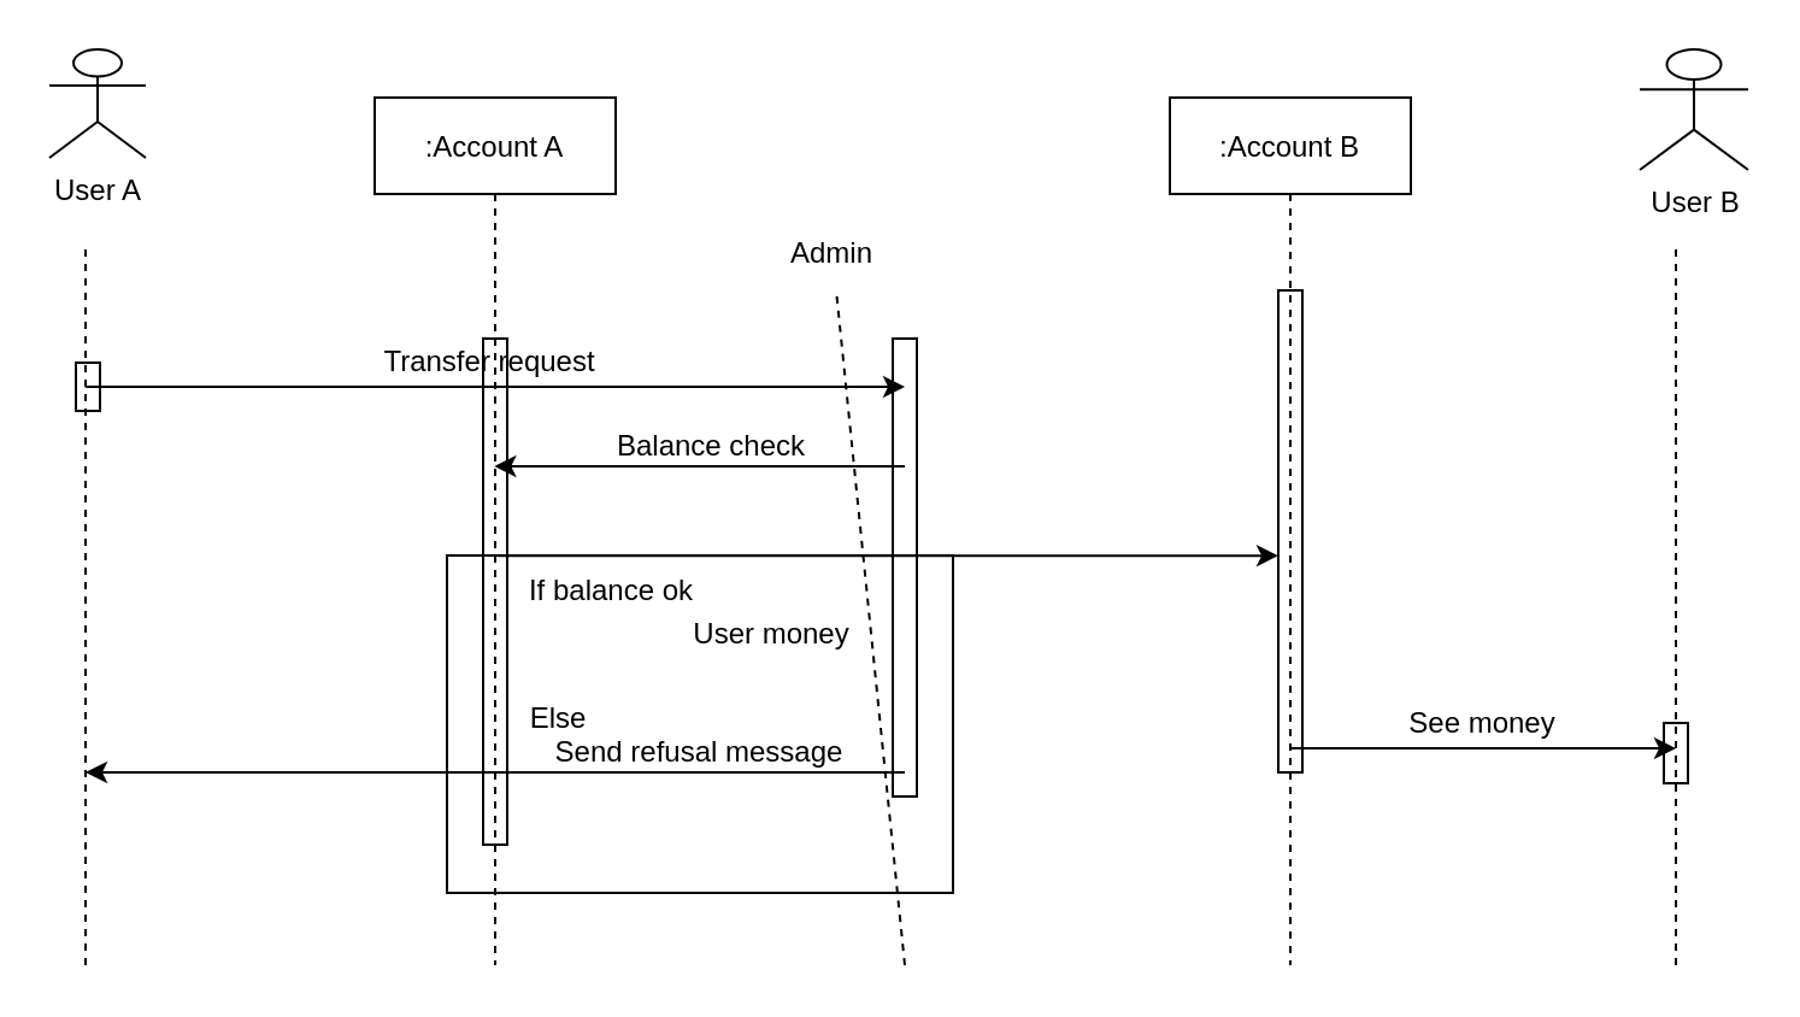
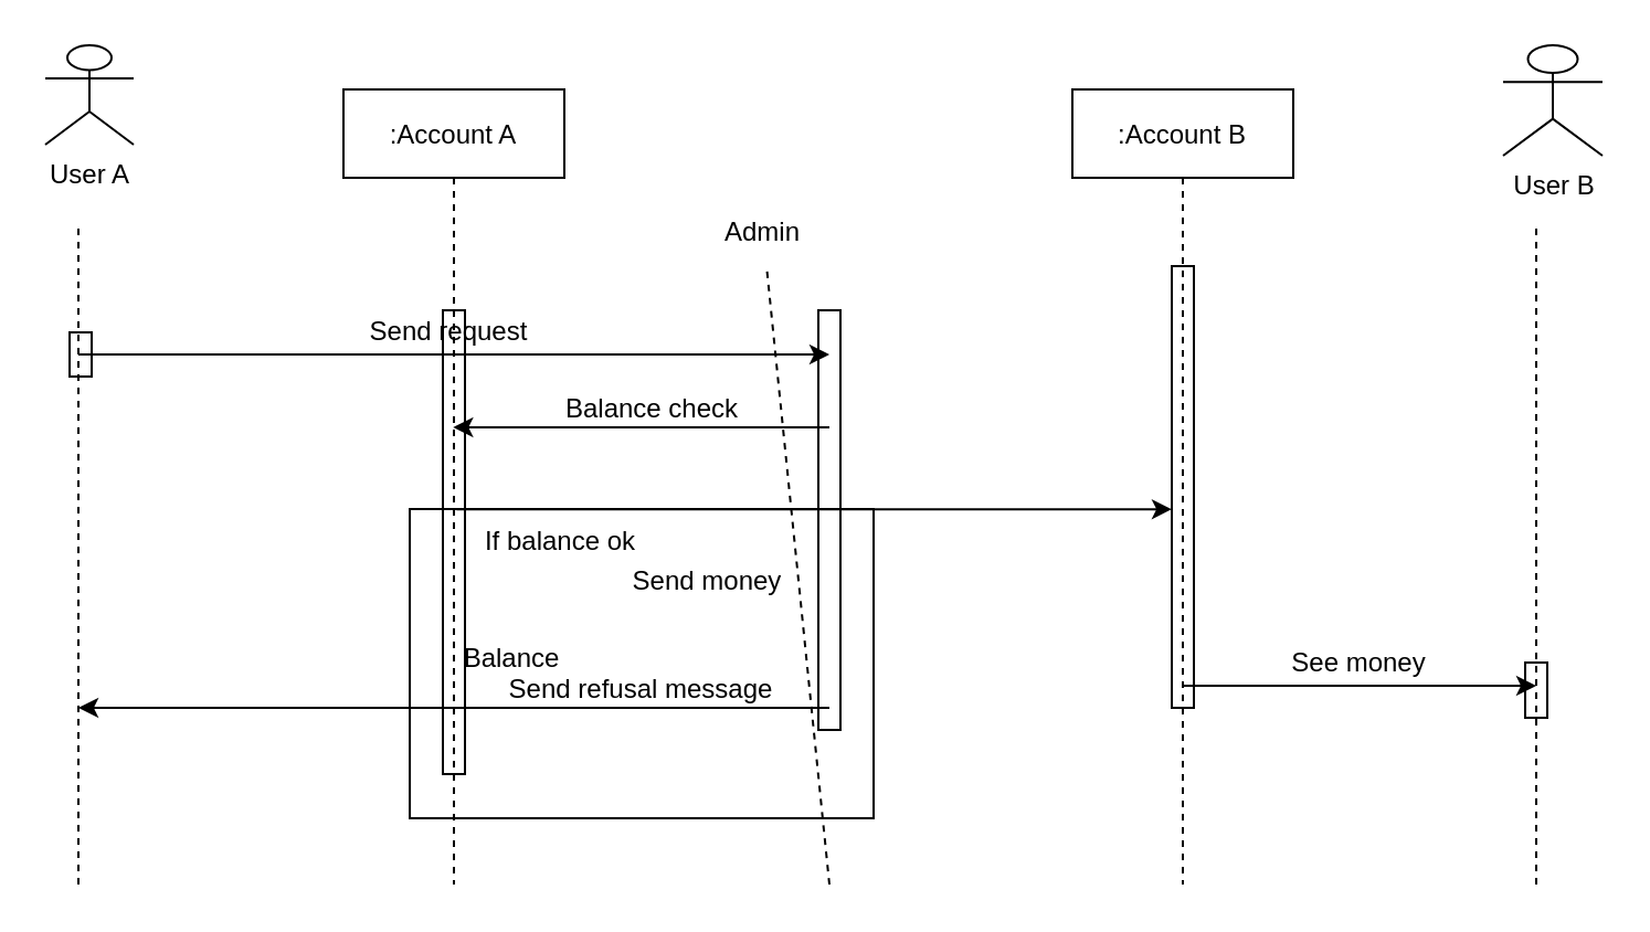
  <mxCell id="0" />
  <mxCell id="1" parent="0" />
  <mxCell id="2" value="" style="rounded=0;whiteSpace=wrap;html=1;fillColor=none;" vertex="1" parent="1"><mxGeometry x="200" y="140" width="10" height="210" as="geometry" /></mxCell>
  <mxCell id="3" value="" style="rounded=0;whiteSpace=wrap;html=1;fillColor=none;" vertex="1" parent="1"><mxGeometry x="185" y="230" width="210" height="140" as="geometry" /></mxCell>
  <mxCell id="4" value=":Account A" style="shape=umlLifeline;perimeter=lifelinePerimeter;container=1;collapsible=0;recursiveResize=0;rounded=0;shadow=0;strokeWidth=1;" parent="1" vertex="1"><mxGeometry x="155" y="40" width="100" height="360" as="geometry" /></mxCell>
- <mxCell id="5" value="Transfer request" style="text;html=1;strokeColor=none;fillColor=none;align=center;verticalAlign=middle;whiteSpace=wrap;rounded=0;" vertex="1" parent="4"><mxGeometry x="-7" y="95" width="110" height="30" as="geometry" /></mxCell>
+ <mxCell id="5" value="Send request" style="text;html=1;strokeColor=none;fillColor=none;align=center;verticalAlign=middle;whiteSpace=wrap;rounded=0;" vertex="1" parent="4"><mxGeometry x="-7" y="95" width="110" height="30" as="geometry" /></mxCell>
  <mxCell id="6" value=":Account B" style="shape=umlLifeline;perimeter=lifelinePerimeter;container=1;collapsible=0;recursiveResize=0;rounded=0;shadow=0;strokeWidth=1;" parent="1" vertex="1"><mxGeometry x="485" y="40" width="100" height="360" as="geometry" /></mxCell>
  <mxCell id="7" value="" style="points=[];perimeter=orthogonalPerimeter;rounded=0;shadow=0;strokeWidth=1;fillColor=none;" parent="6" vertex="1"><mxGeometry x="45" y="80" width="10" height="200" as="geometry" /></mxCell>
  <mxCell id="8" value="User A" style="shape=umlActor;verticalLabelPosition=bottom;verticalAlign=top;html=1;outlineConnect=0;fillColor=none;" vertex="1" parent="1"><mxGeometry x="20" y="20" width="40" height="45" as="geometry" /></mxCell>
  <mxCell id="9" value="User B" style="shape=umlActor;verticalLabelPosition=bottom;verticalAlign=top;html=1;outlineConnect=0;fillColor=none;" vertex="1" parent="1"><mxGeometry x="680" y="20" width="45" height="50" as="geometry" /></mxCell>
  <mxCell id="10" value="" style="endArrow=none;dashed=1;html=1;strokeWidth=1;rounded=0;" edge="1" parent="1"><mxGeometry width="50" height="50" relative="1" as="geometry"><mxPoint x="35" y="400" as="sourcePoint" /><mxPoint x="35" y="100" as="targetPoint" /></mxGeometry></mxCell>
  <mxCell id="11" value="" style="endArrow=none;dashed=1;html=1;strokeWidth=1;rounded=0;" edge="1" parent="1"><mxGeometry width="50" height="50" relative="1" as="geometry"><mxPoint x="695" y="400" as="sourcePoint" /><mxPoint x="695" y="100" as="targetPoint" /></mxGeometry></mxCell>
  <mxCell id="12" value="Admin" style="text;html=1;strokeColor=none;fillColor=none;align=center;verticalAlign=middle;whiteSpace=wrap;rounded=0;" vertex="1" parent="1"><mxGeometry x="315" y="90" width="60" height="30" as="geometry" /></mxCell>
  <mxCell id="13" value="" style="endArrow=none;dashed=1;html=1;strokeWidth=1;rounded=0;" edge="1" parent="1" target="12"><mxGeometry width="50" height="50" relative="1" as="geometry"><mxPoint x="375" y="400" as="sourcePoint" /><mxPoint x="374.58" y="110" as="targetPoint" /></mxGeometry></mxCell>
  <mxCell id="14" value="" style="endArrow=classic;html=1;rounded=0;strokeWidth=1;" edge="1" parent="1"><mxGeometry width="50" height="50" relative="1" as="geometry"><mxPoint x="35" y="160" as="sourcePoint" /><mxPoint x="375" y="160" as="targetPoint" /></mxGeometry></mxCell>
  <mxCell id="15" value="" style="endArrow=classic;html=1;rounded=0;strokeWidth=1;" edge="1" parent="1"><mxGeometry width="50" height="50" relative="1" as="geometry"><mxPoint x="375" y="193" as="sourcePoint" /><mxPoint x="204.667" y="193" as="targetPoint" /></mxGeometry></mxCell>
  <mxCell id="16" value="Balance check" style="text;html=1;strokeColor=none;fillColor=none;align=center;verticalAlign=middle;whiteSpace=wrap;rounded=0;" vertex="1" parent="1"><mxGeometry x="245" y="170" width="100" height="30" as="geometry" /></mxCell>
  <mxCell id="17" value="If balance ok" style="text;html=1;strokeColor=none;fillColor=none;align=center;verticalAlign=middle;whiteSpace=wrap;rounded=0;" vertex="1" parent="1"><mxGeometry x="215" y="230" width="77" height="30" as="geometry" /></mxCell>
  <mxCell id="18" value="" style="endArrow=classic;html=1;rounded=0;strokeWidth=1;exitX=0.512;exitY=0.528;exitDx=0;exitDy=0;exitPerimeter=0;" edge="1" parent="1" source="4" target="7"><mxGeometry width="50" height="50" relative="1" as="geometry"><mxPoint x="315" y="350" as="sourcePoint" /><mxPoint x="365" y="300" as="targetPoint" /></mxGeometry></mxCell>
- <mxCell id="19" value="User money" style="text;html=1;strokeColor=none;fillColor=none;align=center;verticalAlign=middle;whiteSpace=wrap;rounded=0;" vertex="1" parent="1"><mxGeometry x="270" y="248" width="100" height="30" as="geometry" /></mxCell>
+ <mxCell id="19" value="Send money" style="text;html=1;strokeColor=none;fillColor=none;align=center;verticalAlign=middle;whiteSpace=wrap;rounded=0;" vertex="1" parent="1"><mxGeometry x="270" y="248" width="100" height="30" as="geometry" /></mxCell>
  <mxCell id="20" value="" style="endArrow=classic;html=1;rounded=0;strokeWidth=1;" edge="1" parent="1"><mxGeometry width="50" height="50" relative="1" as="geometry"><mxPoint x="375" y="320" as="sourcePoint" /><mxPoint x="35" y="320" as="targetPoint" /></mxGeometry></mxCell>
- <mxCell id="21" value="Else" style="text;html=1;strokeColor=none;fillColor=none;align=center;verticalAlign=middle;whiteSpace=wrap;rounded=0;" vertex="1" parent="1"><mxGeometry x="193" y="283" width="77" height="30" as="geometry" /></mxCell>
+ <mxCell id="21" value="Balance" style="text;html=1;strokeColor=none;fillColor=none;align=center;verticalAlign=middle;whiteSpace=wrap;rounded=0;" vertex="1" parent="1"><mxGeometry x="193" y="283" width="77" height="30" as="geometry" /></mxCell>
  <mxCell id="22" value="Send refusal message" style="text;html=1;strokeColor=none;fillColor=none;align=center;verticalAlign=middle;whiteSpace=wrap;rounded=0;" vertex="1" parent="1"><mxGeometry x="228" y="297" width="124" height="30" as="geometry" /></mxCell>
  <mxCell id="23" value="" style="endArrow=classic;html=1;rounded=0;strokeWidth=1;" edge="1" parent="1" source="6"><mxGeometry width="50" height="50" relative="1" as="geometry"><mxPoint x="595" y="360" as="sourcePoint" /><mxPoint x="695" y="310" as="targetPoint" /></mxGeometry></mxCell>
  <mxCell id="24" value="See money" style="text;html=1;strokeColor=none;fillColor=none;align=center;verticalAlign=middle;whiteSpace=wrap;rounded=0;" vertex="1" parent="1"><mxGeometry x="565" y="285" width="100" height="30" as="geometry" /></mxCell>
  <mxCell id="25" value="" style="rounded=0;whiteSpace=wrap;html=1;fillColor=none;" vertex="1" parent="1"><mxGeometry x="31" y="150" width="10" height="20" as="geometry" /></mxCell>
  <mxCell id="26" value="" style="rounded=0;whiteSpace=wrap;html=1;fillColor=none;" vertex="1" parent="1"><mxGeometry x="370" y="140" width="10" height="190" as="geometry" /></mxCell>
  <mxCell id="27" value="" style="rounded=0;whiteSpace=wrap;html=1;fillColor=none;" vertex="1" parent="1"><mxGeometry x="690" y="299.5" width="10" height="25" as="geometry" /></mxCell>
